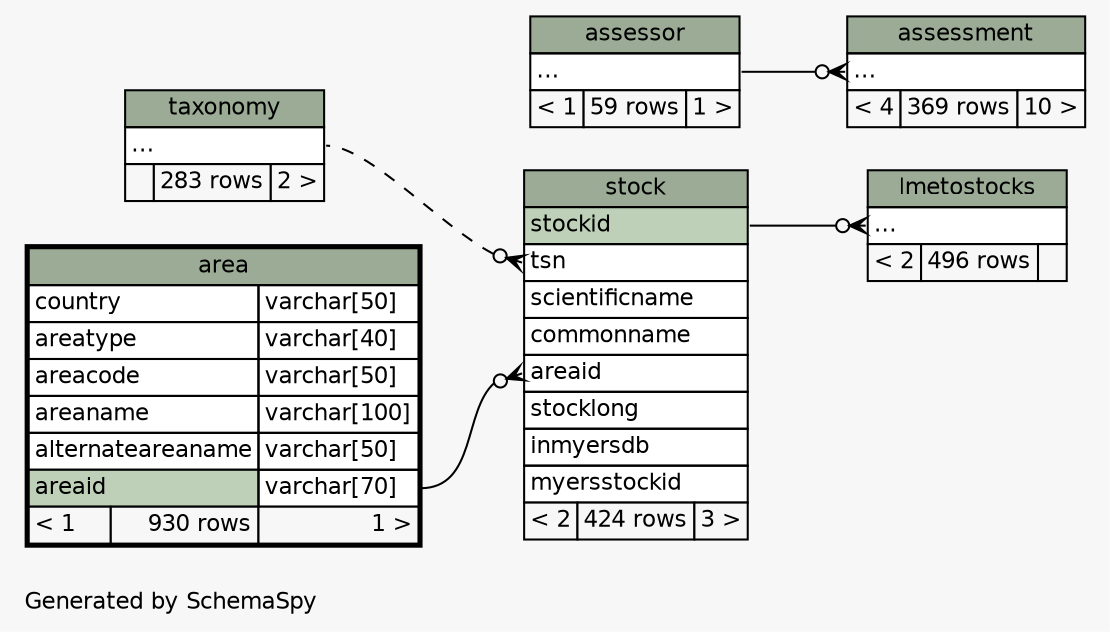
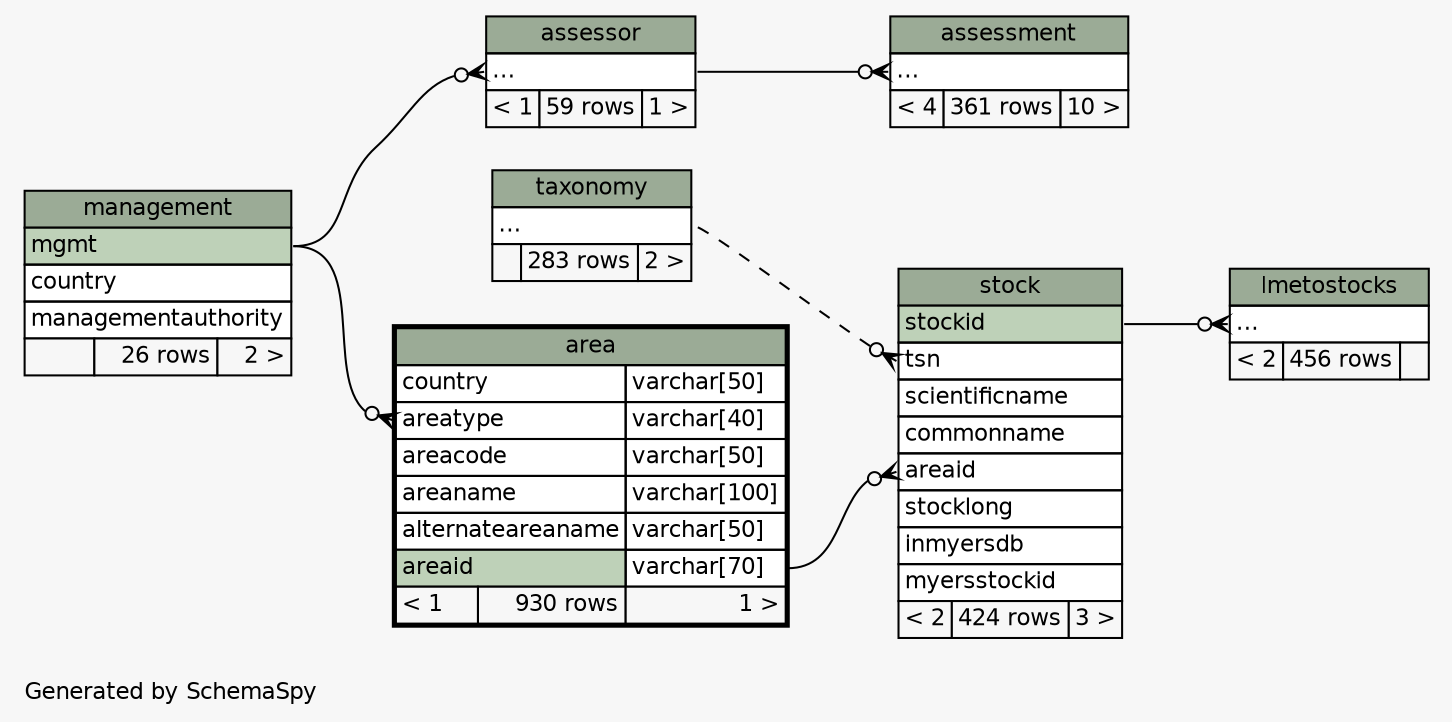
  digraph {
    bgcolor="#f7f7f7"
    fontname=Helvetica
    fontsize=11
    label="\nGenerated by SchemaSpy"
    labeljust=l
    nodesep=0.18
    rankdir=RL
    ranksep=0.46
    node [fontname=Helvetica fontsize=11 shape=plaintext]
    edge [arrowhead=none arrowsize=0.8 arrowtail=crowodot dir=back headport="mgmt:e" tailport="elipses:w"]
    n1 [label=<     <TABLE BORDER="2" CELLBORDER="1" CELLSPACING="0" BGCOLOR="#ffffff">       <TR><TD COLSPAN="3" BGCOLOR="#9bab96" ALIGN="CENTER">area</TD></TR>       <TR><TD PORT="country" COLSPAN="2" ALIGN="LEFT">country</TD><TD PORT="country.type" ALIGN="LEFT">varchar[50]</TD></TR>       <TR><TD PORT="areatype" COLSPAN="2" ALIGN="LEFT">areatype</TD><TD PORT="areatype.type" ALIGN="LEFT">varchar[40]</TD></TR>       <TR><TD PORT="areacode" COLSPAN="2" ALIGN="LEFT">areacode</TD><TD PORT="areacode.type" ALIGN="LEFT">varchar[50]</TD></TR>       <TR><TD PORT="areaname" COLSPAN="2" ALIGN="LEFT">areaname</TD><TD PORT="areaname.type" ALIGN="LEFT">varchar[100]</TD></TR>       <TR><TD PORT="alternateareaname" COLSPAN="2" ALIGN="LEFT">alternateareaname</TD><TD PORT="alternateareaname.type" ALIGN="LEFT">varchar[50]</TD></TR>       <TR><TD PORT="areaid" COLSPAN="2" BGCOLOR="#bed1b8" ALIGN="LEFT">areaid</TD><TD PORT="areaid.type" ALIGN="LEFT">varchar[70]</TD></TR>       <TR><TD ALIGN="LEFT" BGCOLOR="#f7f7f7">&lt; 1</TD><TD ALIGN="RIGHT" BGCOLOR="#f7f7f7">930 rows</TD><TD ALIGN="RIGHT" BGCOLOR="#f7f7f7">1 &gt;</TD></TR>     </TABLE>>]
-   n3 [label=<     <TABLE BORDER="0" CELLBORDER="1" CELLSPACING="0" BGCOLOR="#ffffff">       <TR><TD COLSPAN="3" BGCOLOR="#9bab96" ALIGN="CENTER">assessment</TD></TR>       <TR><TD PORT="elipses" COLSPAN="3" ALIGN="LEFT">...</TD></TR>       <TR><TD ALIGN="LEFT" BGCOLOR="#f7f7f7">&lt; 4</TD><TD ALIGN="RIGHT" BGCOLOR="#f7f7f7">369 rows</TD><TD ALIGN="RIGHT" BGCOLOR="#f7f7f7">10 &gt;</TD></TR>     </TABLE>>]
+   n2 [label=<     <TABLE BORDER="0" CELLBORDER="1" CELLSPACING="0" BGCOLOR="#ffffff">       <TR><TD COLSPAN="3" BGCOLOR="#9bab96" ALIGN="CENTER">management</TD></TR>       <TR><TD PORT="mgmt" COLSPAN="3" BGCOLOR="#bed1b8" ALIGN="LEFT">mgmt</TD></TR>       <TR><TD PORT="country" COLSPAN="3" ALIGN="LEFT">country</TD></TR>       <TR><TD PORT="managementauthority" COLSPAN="3" ALIGN="LEFT">managementauthority</TD></TR>       <TR><TD ALIGN="LEFT" BGCOLOR="#f7f7f7">  </TD><TD ALIGN="RIGHT" BGCOLOR="#f7f7f7">26 rows</TD><TD ALIGN="RIGHT" BGCOLOR="#f7f7f7">2 &gt;</TD></TR>     </TABLE>>]
+   n3 [label=<     <TABLE BORDER="0" CELLBORDER="1" CELLSPACING="0" BGCOLOR="#ffffff">       <TR><TD COLSPAN="3" BGCOLOR="#9bab96" ALIGN="CENTER">assessment</TD></TR>       <TR><TD PORT="elipses" COLSPAN="3" ALIGN="LEFT">...</TD></TR>       <TR><TD ALIGN="LEFT" BGCOLOR="#f7f7f7">&lt; 4</TD><TD ALIGN="RIGHT" BGCOLOR="#f7f7f7">361 rows</TD><TD ALIGN="RIGHT" BGCOLOR="#f7f7f7">10 &gt;</TD></TR>     </TABLE>>]
    n4 [label=<     <TABLE BORDER="0" CELLBORDER="1" CELLSPACING="0" BGCOLOR="#ffffff">       <TR><TD COLSPAN="3" BGCOLOR="#9bab96" ALIGN="CENTER">assessor</TD></TR>       <TR><TD PORT="elipses" COLSPAN="3" ALIGN="LEFT">...</TD></TR>       <TR><TD ALIGN="LEFT" BGCOLOR="#f7f7f7">&lt; 1</TD><TD ALIGN="RIGHT" BGCOLOR="#f7f7f7">59 rows</TD><TD ALIGN="RIGHT" BGCOLOR="#f7f7f7">1 &gt;</TD></TR>     </TABLE>>]
    n5 [label=<     <TABLE BORDER="0" CELLBORDER="1" CELLSPACING="0" BGCOLOR="#ffffff">       <TR><TD COLSPAN="3" BGCOLOR="#9bab96" ALIGN="CENTER">stock</TD></TR>       <TR><TD PORT="stockid" COLSPAN="3" BGCOLOR="#bed1b8" ALIGN="LEFT">stockid</TD></TR>       <TR><TD PORT="tsn" COLSPAN="3" ALIGN="LEFT">tsn</TD></TR>       <TR><TD PORT="scientificname" COLSPAN="3" ALIGN="LEFT">scientificname</TD></TR>       <TR><TD PORT="commonname" COLSPAN="3" ALIGN="LEFT">commonname</TD></TR>       <TR><TD PORT="areaid" COLSPAN="3" ALIGN="LEFT">areaid</TD></TR>       <TR><TD PORT="stocklong" COLSPAN="3" ALIGN="LEFT">stocklong</TD></TR>       <TR><TD PORT="inmyersdb" COLSPAN="3" ALIGN="LEFT">inmyersdb</TD></TR>       <TR><TD PORT="myersstockid" COLSPAN="3" ALIGN="LEFT">myersstockid</TD></TR>       <TR><TD ALIGN="LEFT" BGCOLOR="#f7f7f7">&lt; 2</TD><TD ALIGN="RIGHT" BGCOLOR="#f7f7f7">424 rows</TD><TD ALIGN="RIGHT" BGCOLOR="#f7f7f7">3 &gt;</TD></TR>     </TABLE>>]
    n6 [label=<     <TABLE BORDER="0" CELLBORDER="1" CELLSPACING="0" BGCOLOR="#ffffff">       <TR><TD COLSPAN="3" BGCOLOR="#9bab96" ALIGN="CENTER">taxonomy</TD></TR>       <TR><TD PORT="elipses" COLSPAN="3" ALIGN="LEFT">...</TD></TR>       <TR><TD ALIGN="LEFT" BGCOLOR="#f7f7f7">  </TD><TD ALIGN="RIGHT" BGCOLOR="#f7f7f7">283 rows</TD><TD ALIGN="RIGHT" BGCOLOR="#f7f7f7">2 &gt;</TD></TR>     </TABLE>>]
-   n7 [label=<     <TABLE BORDER="0" CELLBORDER="1" CELLSPACING="0" BGCOLOR="#ffffff">       <TR><TD COLSPAN="3" BGCOLOR="#9bab96" ALIGN="CENTER">lmetostocks</TD></TR>       <TR><TD PORT="elipses" COLSPAN="3" ALIGN="LEFT">...</TD></TR>       <TR><TD ALIGN="LEFT" BGCOLOR="#f7f7f7">&lt; 2</TD><TD ALIGN="RIGHT" BGCOLOR="#f7f7f7">496 rows</TD><TD ALIGN="RIGHT" BGCOLOR="#f7f7f7">  </TD></TR>     </TABLE>>]
+   n7 [label=<     <TABLE BORDER="0" CELLBORDER="1" CELLSPACING="0" BGCOLOR="#ffffff">       <TR><TD COLSPAN="3" BGCOLOR="#9bab96" ALIGN="CENTER">lmetostocks</TD></TR>       <TR><TD PORT="elipses" COLSPAN="3" ALIGN="LEFT">...</TD></TR>       <TR><TD ALIGN="LEFT" BGCOLOR="#f7f7f7">&lt; 2</TD><TD ALIGN="RIGHT" BGCOLOR="#f7f7f7">456 rows</TD><TD ALIGN="RIGHT" BGCOLOR="#f7f7f7">  </TD></TR>     </TABLE>>]
+   n1 -> n2 [tailport="areatype:w"]
    n3 -> n4 [headport="elipses:e"]
+   n4 -> n2
    n5 -> n1 [headport="areaid.type:e" tailport="areaid:w"]
    n5 -> n6 [headport="elipses:e" style=dashed tailport="tsn:w"]
    n7 -> n5 [headport="stockid:e"]
  }
